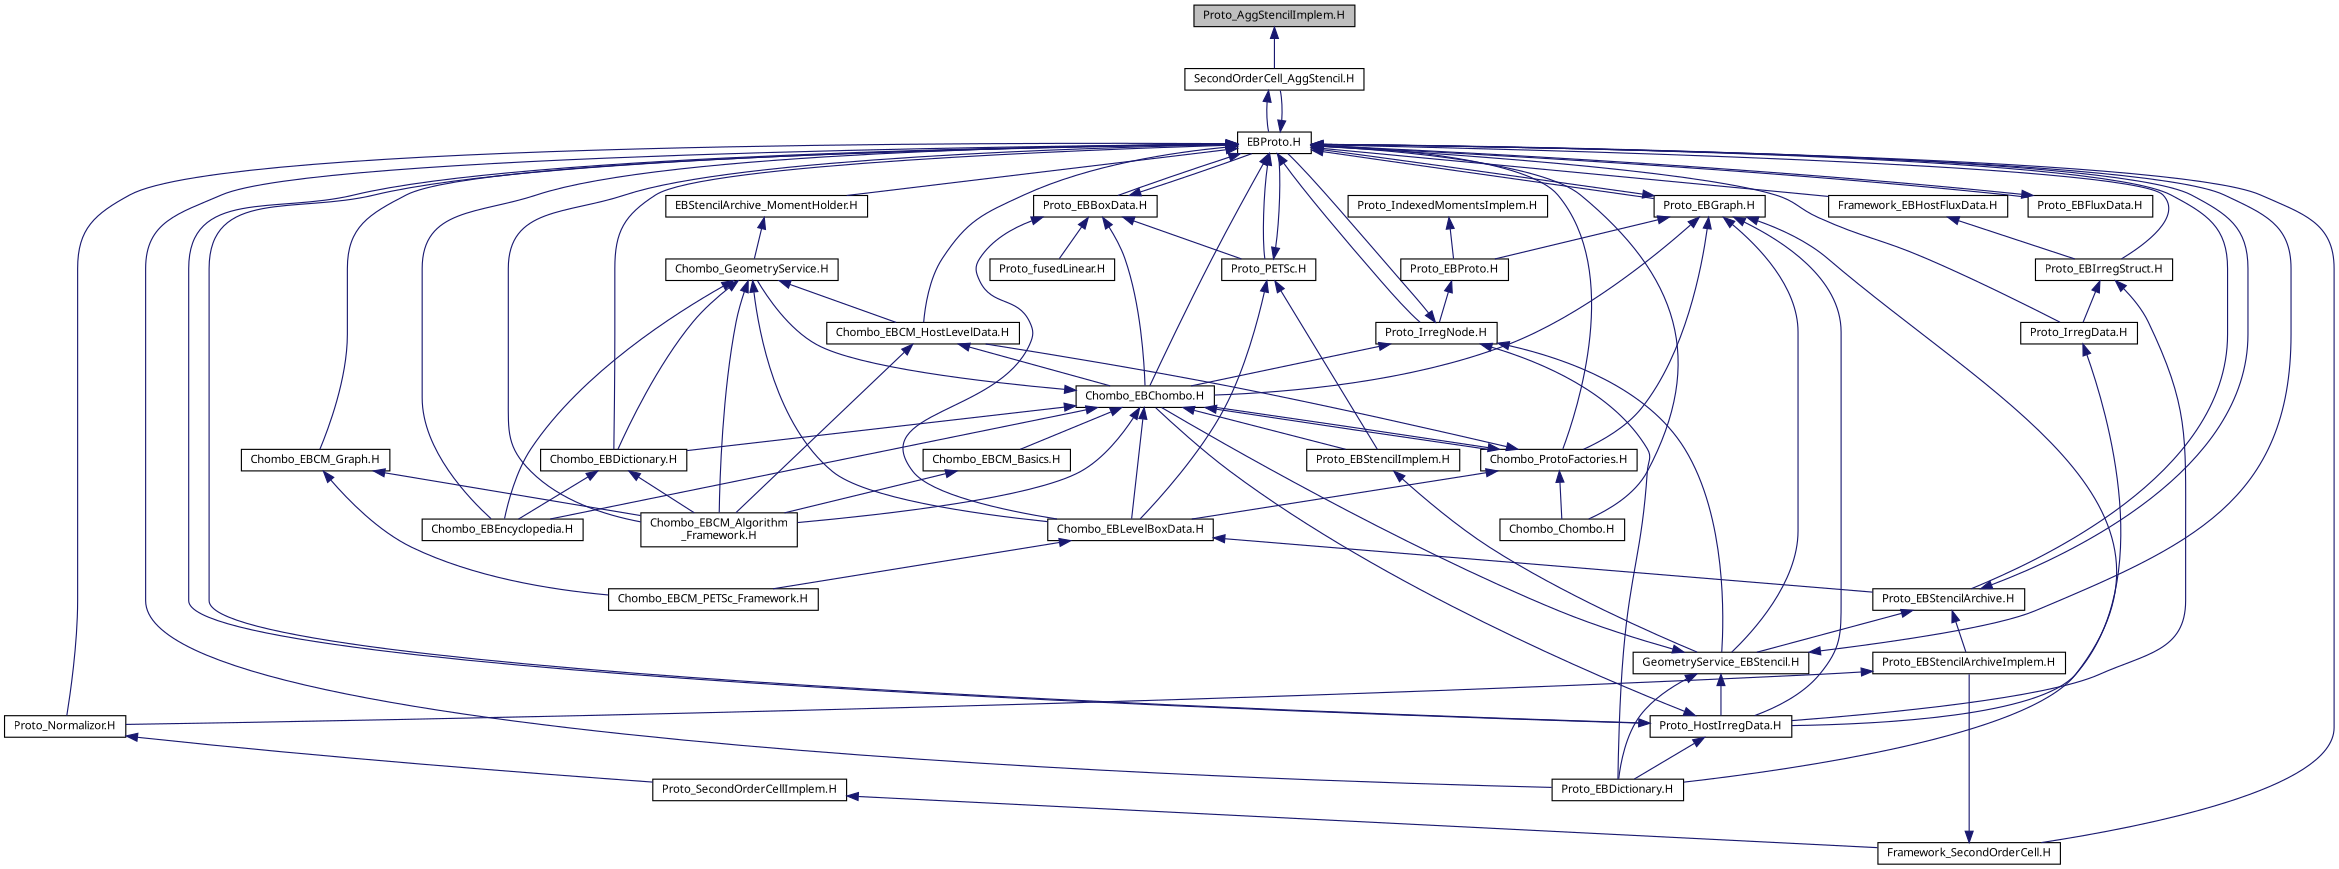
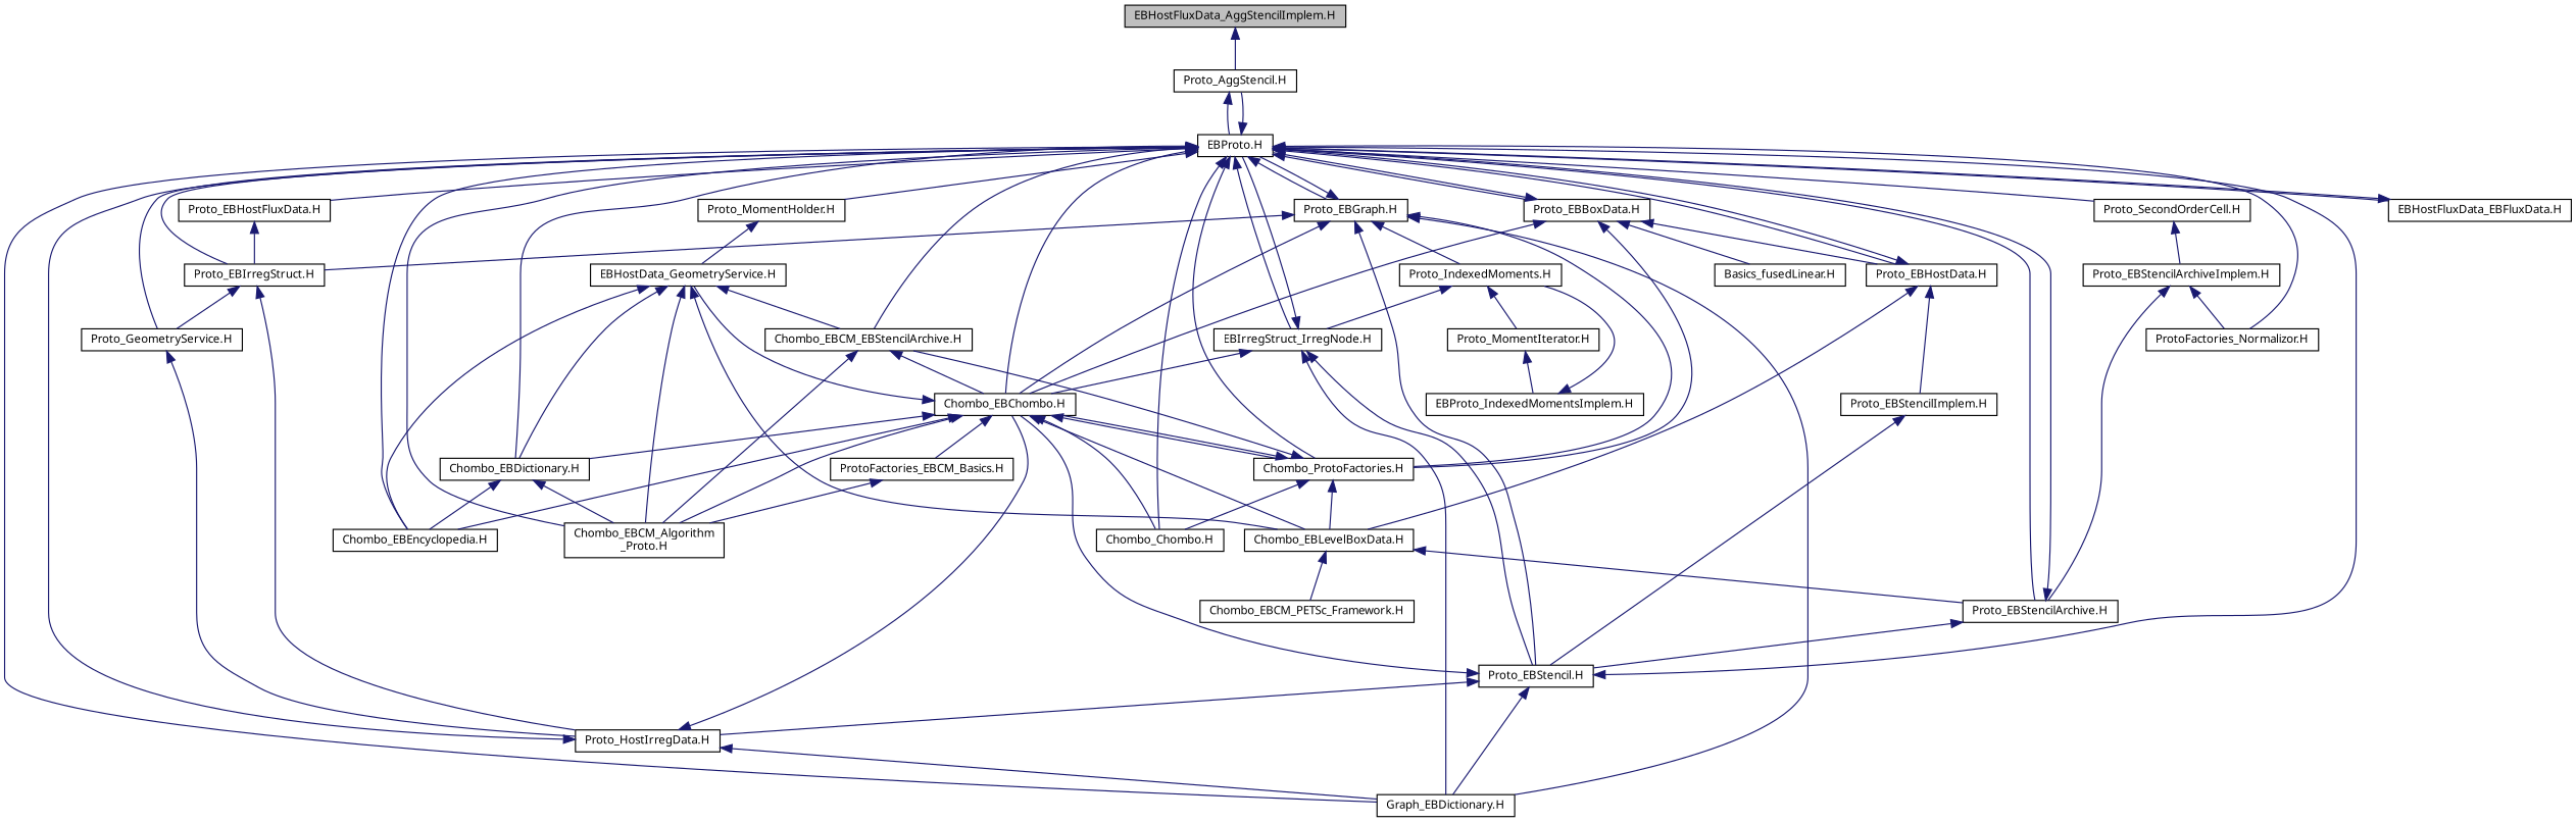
  digraph {
    fontname="Noto Sans"
    node [color=black fillcolor=white fontname="Noto Sans" fontsize=10 shape=record style=filled]
    edge [color=midnightblue dir=back fontname="Noto Sans" fontsize=10 labelfontname=Helvetica labelfontsize=10 style=solid]
-   n1 [fillcolor=grey75 fontcolor=black height=0.2 label="Proto_AggStencilImplem.H" width=0.4]
-   n2 [height=0.2 label="SecondOrderCell_AggStencil.H" width=0.4]
+   n1 [fillcolor=grey75 fontcolor=black height=0.2 label="EBHostFluxData_AggStencilImplem.H" width=0.4]
+   n2 [height=0.2 label="Proto_AggStencil.H" width=0.4]
    n3 [height=0.2 label="EBProto.H" width=0.4]
-   n4 [height=0.2 label="Chombo_EBCM_Algorithm\l_Framework.H" width=0.4]
-   n5 [height=0.2 label="Chombo_EBCM_Graph.H" width=0.4]
-   n6 [height=0.2 label="Chombo_EBCM_HostLevelData.H" width=0.4]
+   n4 [height=0.2 label="Chombo_EBCM_Algorithm\l_Proto.H" width=0.4]
+   n6 [height=0.2 label="Chombo_EBCM_EBStencilArchive.H" width=0.4]
    n7 [height=0.2 label="Proto_HostIrregData.H" width=0.4]
-   n8 [height=0.2 label="Proto_EBDictionary.H" width=0.4]
+   n8 [height=0.2 label="Graph_EBDictionary.H" width=0.4]
    n9 [height=0.2 label="Chombo_EBChombo.H" width=0.4]
    n10 [height=0.2 label="Chombo_ProtoFactories.H" width=0.4]
    n11 [height=0.2 label="Chombo_Chombo.H" width=0.4]
    n12 [height=0.2 label="Chombo_EBDictionary.H" width=0.4]
    n13 [height=0.2 label="Chombo_EBEncyclopedia.H" width=0.4]
    n14 [height=0.2 label="Proto_EBIrregStruct.H" width=0.4]
-   n15 [height=0.2 label="Proto_IrregData.H" width=0.4]
+   n15 [height=0.2 label="Proto_GeometryService.H" width=0.4]
    n16 [height=0.2 label="Proto_EBBoxData.H" width=0.4]
-   n17 [height=0.2 label="Proto_PETSc.H" width=0.4]
-   n18 [height=0.2 label="Proto_IrregNode.H" width=0.4]
+   n17 [height=0.2 label="Proto_EBHostData.H" width=0.4]
+   n18 [height=0.2 label="EBIrregStruct_IrregNode.H" width=0.4]
    n19 [height=0.2 label="Proto_EBGraph.H" width=0.4]
-   n20 [height=0.2 label="Proto_EBFluxData.H" width=0.4]
+   n20 [height=0.2 label="EBHostFluxData_EBFluxData.H" width=0.4]
    n21 [height=0.2 label="Proto_EBStencilArchive.H" width=0.4]
-   n22 [height=0.2 label="Proto_Normalizor.H" width=0.4]
-   n23 [height=0.2 label="Framework_SecondOrderCell.H" width=0.4]
-   n24 [height=0.2 label="Framework_EBHostFluxData.H" width=0.4]
-   n25 [height=0.2 label="EBStencilArchive_MomentHolder.H" width=0.4]
+   n22 [height=0.2 label="ProtoFactories_Normalizor.H" width=0.4]
+   n23 [height=0.2 label="Proto_SecondOrderCell.H" width=0.4]
+   n24 [height=0.2 label="Proto_EBHostFluxData.H" width=0.4]
+   n25 [height=0.2 label="Proto_MomentHolder.H" width=0.4]
    n26 [height=0.2 label="Chombo_EBCM_PETSc_Framework.H" width=0.4]
-   n27 [height=0.2 label="Chombo_EBCM_Basics.H" width=0.4]
+   n27 [height=0.2 label="ProtoFactories_EBCM_Basics.H" width=0.4]
    n28 [height=0.2 label="Chombo_EBLevelBoxData.H" width=0.4]
-   n29 [height=0.2 label="Chombo_GeometryService.H" width=0.4]
-   n30 [height=0.2 label="Proto_fusedLinear.H" width=0.4]
+   n29 [height=0.2 label="EBHostData_GeometryService.H" width=0.4]
+   n30 [height=0.2 label="Basics_fusedLinear.H" width=0.4]
    n31 [height=0.2 label="Proto_EBStencilImplem.H" width=0.4]
-   n32 [height=0.2 label="GeometryService_EBStencil.H" width=0.4]
-   n33 [height=0.2 label="Proto_EBProto.H" width=0.4]
-   n34 [height=0.2 label="Proto_SecondOrderCellImplem.H" width=0.4]
+   n32 [height=0.2 label="Proto_EBStencil.H" width=0.4]
+   n33 [height=0.2 label="Proto_IndexedMoments.H" width=0.4]
    n35 [height=0.2 label="Proto_EBStencilArchiveImplem.H" width=0.4]
-   n37 [height=0.2 label="Proto_IndexedMomentsImplem.H" width=0.4]
+   n36 [height=0.2 label="Proto_MomentIterator.H" width=0.4]
+   n37 [height=0.2 label="EBProto_IndexedMomentsImplem.H" width=0.4]
    n1 -> n2
    n2 -> n3
    n3 -> n2
    n3 -> n4
-   n3 -> n5
    n3 -> n6
-   n3 -> n7
    n3 -> n8
    n3 -> n9
    n3 -> n10
    n3 -> n11
    n3 -> n12
    n3 -> n13
    n3 -> n14
    n3 -> n15
    n3 -> n16
    n3 -> n17
    n3 -> n18
    n3 -> n19
    n3 -> n20
    n3 -> n21
    n3 -> n22
    n3 -> n23
    n3 -> n24
    n3 -> n25
-   n5 -> n4
-   n5 -> n26
    n6 -> n4
    n6 -> n9
    n7 -> n3
    n7 -> n8
    n7 -> n9
    n9 -> n4
    n9 -> n10
-   n9 -> n31
+   n9 -> n11
    n9 -> n12
    n9 -> n13
    n9 -> n27
    n9 -> n28
    n9 -> n29
    n10 -> n6
    n10 -> n9
    n10 -> n11
    n10 -> n28
    n12 -> n4
    n12 -> n13
    n14 -> n7
    n14 -> n15
    n15 -> n7
    n16 -> n3
    n16 -> n9
    n16 -> n17
-   n16 -> n28
+   n16 -> n10
    n16 -> n30
    n17 -> n3
    n17 -> n28
    n17 -> n31
    n18 -> n3
    n18 -> n8
    n18 -> n9
    n18 -> n32
    n19 -> n3
-   n19 -> n7
+   n19 -> n14
    n19 -> n8
    n19 -> n9
    n19 -> n10
    n19 -> n32
    n19 -> n33
    n20 -> n3
    n21 -> n3
    n21 -> n32
-   n22 -> n34
    n23 -> n35
    n24 -> n14
    n25 -> n29
    n27 -> n4
    n28 -> n21
    n28 -> n26
    n29 -> n4
    n29 -> n6
    n29 -> n12
    n29 -> n13
    n29 -> n28
    n31 -> n32
    n32 -> n3
    n32 -> n7
    n32 -> n8
    n32 -> n9
    n33 -> n18
-   n34 -> n23
-   n21 -> n35
+   n33 -> n36
+   n35 -> n21
    n35 -> n22
+   n36 -> n37
    n37 -> n33
  }
